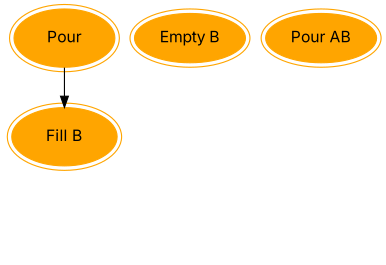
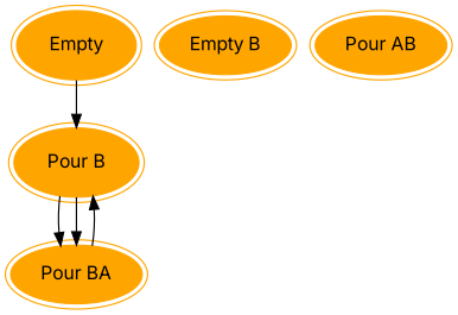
  digraph {
    fontname=Inter
    node [color=orange fontname=Inter peripheries=2 style=filled]
    edge [fontname=Inter]
-   n1 [label=Pour]
-   n2 [label="Fill B"]
+   n1 [label=Empty]
+   n2 [label="Pour B"]
+   n3 [label="Pour BA"]
    n4 [label="Empty B"]
    n5 [label="Pour AB"]
    n1 -> n2
+   n2 -> n3
+   n2 -> n3
+   n3 -> n2
  }
